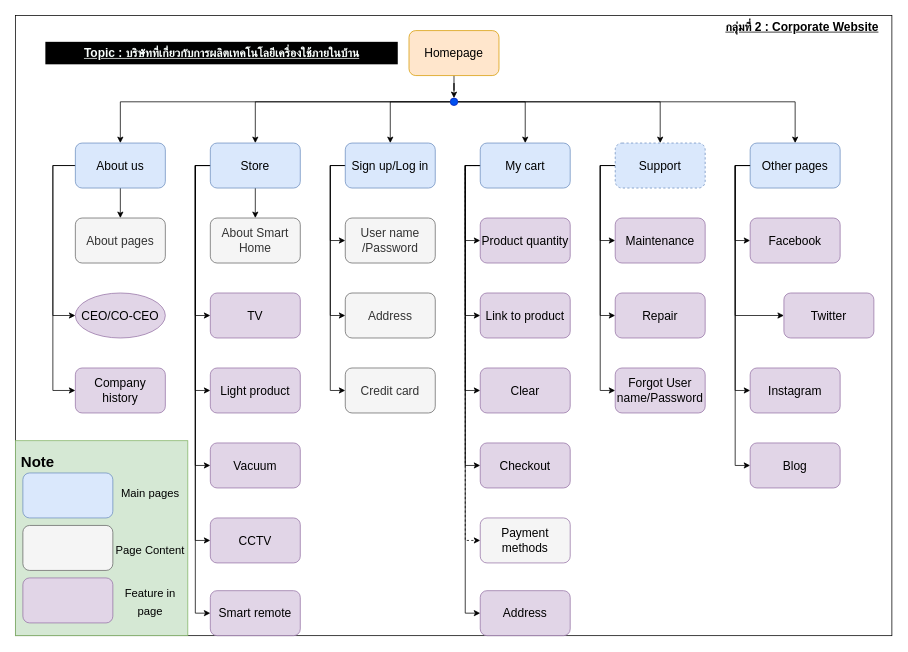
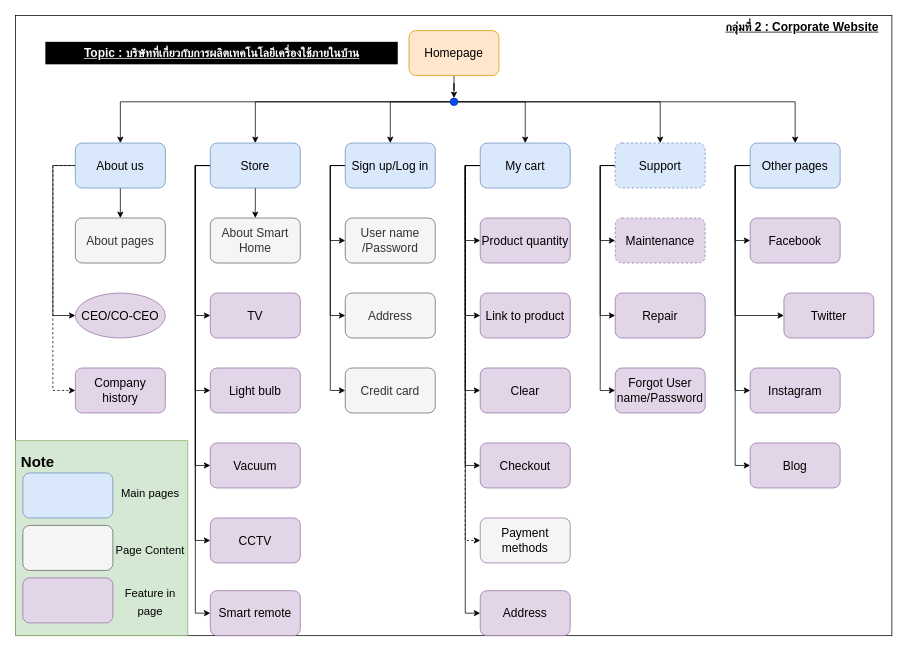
  <mxCell id="0" />
  <mxCell id="1" parent="0" />
  <mxCell id="2" value="" style="rounded=0;whiteSpace=wrap;html=1;fontSize=13;" vertex="1" parent="1"><mxGeometry width="1169" height="827" as="geometry" x="20" y="20" /></mxCell>
  <mxCell id="3" value="" style="edgeStyle=orthogonalEdgeStyle;rounded=0;orthogonalLoop=1;jettySize=auto;html=1;fontSize=14;" edge="1" parent="1" source="4" target="11"><mxGeometry relative="1" as="geometry" /></mxCell>
  <mxCell id="4" value="&lt;font style=&quot;font-size: 16px;&quot;&gt;Homepage&lt;/font&gt;" style="rounded=1;whiteSpace=wrap;html=1;fillColor=#ffe6cc;strokeColor=#d79b00;" vertex="1" parent="1"><mxGeometry x="545" y="40" width="120" height="60" as="geometry" /></mxCell>
  <mxCell id="5" style="edgeStyle=orthogonalEdgeStyle;rounded=0;orthogonalLoop=1;jettySize=auto;html=1;fontSize=14;" edge="1" parent="1" source="11" target="26"><mxGeometry relative="1" as="geometry" /></mxCell>
  <mxCell id="6" style="edgeStyle=orthogonalEdgeStyle;rounded=0;orthogonalLoop=1;jettySize=auto;html=1;entryX=0.5;entryY=0;entryDx=0;entryDy=0;fontSize=14;" edge="1" parent="1" source="11" target="22"><mxGeometry relative="1" as="geometry" /></mxCell>
  <mxCell id="7" style="edgeStyle=orthogonalEdgeStyle;rounded=0;orthogonalLoop=1;jettySize=auto;html=1;entryX=0.5;entryY=0;entryDx=0;entryDy=0;fontSize=14;" edge="1" parent="1" source="11" target="15"><mxGeometry relative="1" as="geometry" /></mxCell>
  <mxCell id="8" style="edgeStyle=orthogonalEdgeStyle;rounded=0;orthogonalLoop=1;jettySize=auto;html=1;fontSize=14;" edge="1" parent="1" source="11" target="33"><mxGeometry relative="1" as="geometry" /></mxCell>
  <mxCell id="9" style="edgeStyle=orthogonalEdgeStyle;rounded=0;orthogonalLoop=1;jettySize=auto;html=1;entryX=0.5;entryY=0;entryDx=0;entryDy=0;fontSize=14;" edge="1" parent="1" source="11" target="37"><mxGeometry relative="1" as="geometry" /></mxCell>
  <mxCell id="10" style="edgeStyle=orthogonalEdgeStyle;rounded=0;orthogonalLoop=1;jettySize=auto;html=1;fontSize=14;" edge="1" parent="1" source="11" target="41"><mxGeometry relative="1" as="geometry" /></mxCell>
  <mxCell id="11" value="" style="ellipse;whiteSpace=wrap;html=1;aspect=fixed;fontSize=14;fillColor=#0050ef;fontColor=#ffffff;strokeColor=#001DBC;" vertex="1" parent="1"><mxGeometry x="600" y="130" width="10" height="10" as="geometry" /></mxCell>
  <mxCell id="12" value="" style="edgeStyle=orthogonalEdgeStyle;rounded=0;orthogonalLoop=1;jettySize=auto;html=1;fontSize=16;" edge="1" parent="1" source="15" target="42"><mxGeometry relative="1" as="geometry" /></mxCell>
  <mxCell id="13" style="edgeStyle=orthogonalEdgeStyle;rounded=0;orthogonalLoop=1;jettySize=auto;html=1;fontSize=16;fontColor=#FAFFFD;" edge="1" parent="1" source="15" target="48"><mxGeometry relative="1" as="geometry"><Array as="points"><mxPoint x="70" y="220" /><mxPoint x="70" y="420" /></Array></mxGeometry></mxCell>
- <mxCell id="14" style="edgeStyle=orthogonalEdgeStyle;rounded=0;orthogonalLoop=1;jettySize=auto;html=1;entryX=0;entryY=0.5;entryDx=0;entryDy=0;fontSize=16;fontColor=#000000;" edge="1" parent="1" source="15" target="49"><mxGeometry relative="1" as="geometry"><Array as="points"><mxPoint x="70" y="220" /><mxPoint x="70" y="520" /></Array></mxGeometry></mxCell>
+ <mxCell id="14" style="edgeStyle=orthogonalEdgeStyle;rounded=0;orthogonalLoop=1;jettySize=auto;html=1;entryX=0;entryY=0.5;entryDx=0;entryDy=0;fontSize=16;fontColor=#000000;dashed=1;" edge="1" parent="1" source="15" target="49"><mxGeometry relative="1" as="geometry"><Array as="points"><mxPoint x="70" y="220" /><mxPoint x="70" y="520" /></Array></mxGeometry></mxCell>
  <mxCell id="15" value="&lt;font style=&quot;font-size: 16px;&quot;&gt;About us&lt;/font&gt;" style="rounded=1;whiteSpace=wrap;html=1;fontSize=14;fillColor=#dae8fc;strokeColor=#6c8ebf;" vertex="1" parent="1"><mxGeometry x="100" y="190" width="120" height="60" as="geometry" /></mxCell>
  <mxCell id="16" value="" style="edgeStyle=orthogonalEdgeStyle;rounded=0;orthogonalLoop=1;jettySize=auto;html=1;fontSize=16;" edge="1" parent="1" source="22" target="43"><mxGeometry relative="1" as="geometry" /></mxCell>
  <mxCell id="17" style="edgeStyle=orthogonalEdgeStyle;rounded=0;orthogonalLoop=1;jettySize=auto;html=1;entryX=0;entryY=0.5;entryDx=0;entryDy=0;fontSize=16;fontColor=#000000;" edge="1" parent="1" source="22" target="50"><mxGeometry relative="1" as="geometry"><Array as="points"><mxPoint x="260" y="220" /><mxPoint x="260" y="420" /></Array></mxGeometry></mxCell>
  <mxCell id="18" style="edgeStyle=orthogonalEdgeStyle;rounded=0;orthogonalLoop=1;jettySize=auto;html=1;entryX=0;entryY=0.5;entryDx=0;entryDy=0;fontSize=16;fontColor=#000000;" edge="1" parent="1" source="22" target="51"><mxGeometry relative="1" as="geometry"><Array as="points"><mxPoint x="260" y="220" /><mxPoint x="260" y="520" /></Array></mxGeometry></mxCell>
  <mxCell id="19" style="edgeStyle=orthogonalEdgeStyle;rounded=0;orthogonalLoop=1;jettySize=auto;html=1;entryX=0;entryY=0.5;entryDx=0;entryDy=0;fontSize=16;fontColor=#000000;" edge="1" parent="1" source="22" target="53"><mxGeometry relative="1" as="geometry"><Array as="points"><mxPoint x="260" y="220" /><mxPoint x="260" y="620" /></Array></mxGeometry></mxCell>
  <mxCell id="20" style="edgeStyle=orthogonalEdgeStyle;rounded=0;orthogonalLoop=1;jettySize=auto;html=1;entryX=0;entryY=0.5;entryDx=0;entryDy=0;fontSize=16;fontColor=#000000;" edge="1" parent="1" source="22" target="52"><mxGeometry relative="1" as="geometry"><Array as="points"><mxPoint x="260" y="220" /><mxPoint x="260" y="720" /></Array></mxGeometry></mxCell>
  <mxCell id="21" style="edgeStyle=orthogonalEdgeStyle;rounded=0;orthogonalLoop=1;jettySize=auto;html=1;entryX=0;entryY=0.5;entryDx=0;entryDy=0;fontSize=16;fontColor=#000000;" edge="1" parent="1" source="22" target="54"><mxGeometry relative="1" as="geometry"><Array as="points"><mxPoint x="260" y="220" /><mxPoint x="260" y="817" /></Array></mxGeometry></mxCell>
  <mxCell id="22" value="&lt;font style=&quot;font-size: 16px;&quot;&gt;Store&lt;/font&gt;" style="rounded=1;whiteSpace=wrap;html=1;fontSize=14;fillColor=#dae8fc;strokeColor=#6c8ebf;" vertex="1" parent="1"><mxGeometry x="280" y="190" width="120" height="60" as="geometry" /></mxCell>
  <mxCell id="23" style="edgeStyle=orthogonalEdgeStyle;rounded=0;orthogonalLoop=1;jettySize=auto;html=1;entryX=0;entryY=0.5;entryDx=0;entryDy=0;fontSize=16;" edge="1" parent="1" source="26" target="44"><mxGeometry relative="1" as="geometry"><Array as="points"><mxPoint x="440" y="220" /><mxPoint x="440" y="320" /></Array></mxGeometry></mxCell>
  <mxCell id="24" style="edgeStyle=orthogonalEdgeStyle;rounded=0;orthogonalLoop=1;jettySize=auto;html=1;entryX=0;entryY=0.5;entryDx=0;entryDy=0;fontSize=16;" edge="1" parent="1" source="26" target="45"><mxGeometry relative="1" as="geometry"><Array as="points"><mxPoint x="440" y="220" /><mxPoint x="440" y="420" /></Array></mxGeometry></mxCell>
  <mxCell id="25" style="edgeStyle=orthogonalEdgeStyle;rounded=0;orthogonalLoop=1;jettySize=auto;html=1;entryX=0;entryY=0.5;entryDx=0;entryDy=0;fontSize=16;" edge="1" parent="1" source="26" target="46"><mxGeometry relative="1" as="geometry"><Array as="points"><mxPoint x="440" y="220" /><mxPoint x="440" y="520" /></Array></mxGeometry></mxCell>
  <mxCell id="26" value="&lt;font style=&quot;font-size: 16px;&quot;&gt;Sign up/Log in&lt;/font&gt;" style="rounded=1;whiteSpace=wrap;html=1;fontSize=14;fillColor=#dae8fc;strokeColor=#6c8ebf;" vertex="1" parent="1"><mxGeometry x="460" y="190" width="120" height="60" as="geometry" /></mxCell>
  <mxCell id="27" style="edgeStyle=orthogonalEdgeStyle;rounded=0;orthogonalLoop=1;jettySize=auto;html=1;entryX=0;entryY=0.5;entryDx=0;entryDy=0;fontSize=16;fontColor=#000000;" edge="1" parent="1" source="33" target="55"><mxGeometry relative="1" as="geometry"><Array as="points"><mxPoint x="620" y="220" /><mxPoint x="620" y="320" /></Array></mxGeometry></mxCell>
  <mxCell id="28" style="edgeStyle=orthogonalEdgeStyle;rounded=0;orthogonalLoop=1;jettySize=auto;html=1;entryX=0;entryY=0.5;entryDx=0;entryDy=0;fontSize=16;fontColor=#000000;" edge="1" parent="1" source="33" target="56"><mxGeometry relative="1" as="geometry"><Array as="points"><mxPoint x="620" y="220" /><mxPoint x="620" y="420" /></Array></mxGeometry></mxCell>
  <mxCell id="29" style="edgeStyle=orthogonalEdgeStyle;rounded=0;orthogonalLoop=1;jettySize=auto;html=1;entryX=0;entryY=0.5;entryDx=0;entryDy=0;fontSize=16;fontColor=#000000;" edge="1" parent="1" source="33" target="57"><mxGeometry relative="1" as="geometry"><Array as="points"><mxPoint x="620" y="220" /><mxPoint x="620" y="520" /></Array></mxGeometry></mxCell>
  <mxCell id="30" style="edgeStyle=orthogonalEdgeStyle;rounded=0;orthogonalLoop=1;jettySize=auto;html=1;entryX=0;entryY=0.5;entryDx=0;entryDy=0;fontSize=16;fontColor=#000000;" edge="1" parent="1" source="33" target="58"><mxGeometry relative="1" as="geometry"><Array as="points"><mxPoint x="620" y="220" /><mxPoint x="620" y="620" /></Array></mxGeometry></mxCell>
  <mxCell id="31" style="edgeStyle=orthogonalEdgeStyle;rounded=0;orthogonalLoop=1;jettySize=auto;html=1;entryX=0;entryY=0.5;entryDx=0;entryDy=0;fontSize=16;fontColor=#000000;dashed=1;" edge="1" parent="1" source="33" target="59"><mxGeometry relative="1" as="geometry"><Array as="points"><mxPoint x="620" y="220" /><mxPoint x="620" y="720" /></Array></mxGeometry></mxCell>
  <mxCell id="32" style="edgeStyle=orthogonalEdgeStyle;rounded=0;orthogonalLoop=1;jettySize=auto;html=1;entryX=0;entryY=0.5;entryDx=0;entryDy=0;fontSize=16;fontColor=#000000;" edge="1" parent="1" source="33" target="60"><mxGeometry relative="1" as="geometry"><Array as="points"><mxPoint x="620" y="220" /><mxPoint x="620" y="817" /></Array></mxGeometry></mxCell>
  <mxCell id="33" value="&lt;font style=&quot;font-size: 16px;&quot;&gt;My cart&lt;/font&gt;" style="rounded=1;whiteSpace=wrap;html=1;fontSize=14;fillColor=#dae8fc;strokeColor=#6c8ebf;" vertex="1" parent="1"><mxGeometry x="640" y="190" width="120" height="60" as="geometry" /></mxCell>
  <mxCell id="34" style="edgeStyle=orthogonalEdgeStyle;rounded=0;orthogonalLoop=1;jettySize=auto;html=1;entryX=0;entryY=0.5;entryDx=0;entryDy=0;fontSize=16;fontColor=#000000;" edge="1" parent="1" source="37" target="61"><mxGeometry relative="1" as="geometry"><Array as="points"><mxPoint x="800" y="220" /><mxPoint x="800" y="320" /></Array></mxGeometry></mxCell>
  <mxCell id="35" style="edgeStyle=orthogonalEdgeStyle;rounded=0;orthogonalLoop=1;jettySize=auto;html=1;entryX=0;entryY=0.5;entryDx=0;entryDy=0;fontSize=16;fontColor=#000000;" edge="1" parent="1" source="37" target="62"><mxGeometry relative="1" as="geometry"><Array as="points"><mxPoint x="800" y="220" /><mxPoint x="800" y="420" /></Array></mxGeometry></mxCell>
  <mxCell id="36" style="edgeStyle=orthogonalEdgeStyle;rounded=0;orthogonalLoop=1;jettySize=auto;html=1;entryX=0;entryY=0.5;entryDx=0;entryDy=0;fontSize=16;fontColor=#000000;" edge="1" parent="1" source="37" target="63"><mxGeometry relative="1" as="geometry"><Array as="points"><mxPoint x="800" y="220" /><mxPoint x="800" y="520" /></Array></mxGeometry></mxCell>
  <mxCell id="37" value="&lt;font style=&quot;font-size: 16px;&quot;&gt;Support&lt;/font&gt;" style="rounded=1;whiteSpace=wrap;html=1;fontSize=14;fillColor=#dae8fc;strokeColor=#6c8ebf;dashed=1;" vertex="1" parent="1"><mxGeometry x="820" y="190" width="120" height="60" as="geometry" /></mxCell>
  <mxCell id="38" style="edgeStyle=orthogonalEdgeStyle;rounded=0;orthogonalLoop=1;jettySize=auto;html=1;entryX=0;entryY=0.5;entryDx=0;entryDy=0;fontSize=16;fontColor=#000000;" edge="1" parent="1" source="41" target="65"><mxGeometry relative="1" as="geometry"><Array as="points"><mxPoint x="980" y="220" /><mxPoint x="980" y="420" /></Array></mxGeometry></mxCell>
  <mxCell id="39" style="edgeStyle=orthogonalEdgeStyle;rounded=0;orthogonalLoop=1;jettySize=auto;html=1;entryX=0;entryY=0.5;entryDx=0;entryDy=0;fontSize=16;fontColor=#000000;" edge="1" parent="1" source="41" target="64"><mxGeometry relative="1" as="geometry"><Array as="points"><mxPoint x="980" y="220" /><mxPoint x="980" y="320" /></Array></mxGeometry></mxCell>
  <mxCell id="40" style="edgeStyle=orthogonalEdgeStyle;rounded=0;orthogonalLoop=1;jettySize=auto;html=1;entryX=0;entryY=0.5;entryDx=0;entryDy=0;fontSize=16;fontColor=#000000;" edge="1" parent="1" source="41" target="67"><mxGeometry relative="1" as="geometry"><Array as="points"><mxPoint x="980" y="220" /><mxPoint x="980" y="620" /></Array></mxGeometry></mxCell>
  <mxCell id="41" value="&lt;font style=&quot;font-size: 16px;&quot;&gt;Other pages&lt;/font&gt;" style="rounded=1;whiteSpace=wrap;html=1;fontSize=14;fillColor=#dae8fc;strokeColor=#6c8ebf;" vertex="1" parent="1"><mxGeometry x="1000" y="190" width="120" height="60" as="geometry" /></mxCell>
  <mxCell id="42" value="&lt;div style=&quot;text-align: left;&quot;&gt;&lt;font size=&quot;3&quot;&gt;About pages&lt;/font&gt;&lt;/div&gt;" style="whiteSpace=wrap;html=1;fontSize=14;fillColor=#f5f5f5;strokeColor=#666666;rounded=1;fontColor=#333333;" vertex="1" parent="1"><mxGeometry x="100" y="290" width="120" height="60" as="geometry" /></mxCell>
  <mxCell id="43" value="&lt;font size=&quot;3&quot;&gt;About Smart Home&lt;/font&gt;" style="whiteSpace=wrap;html=1;fontSize=14;fillColor=#f5f5f5;strokeColor=#666666;rounded=1;fontColor=#333333;" vertex="1" parent="1"><mxGeometry x="280" y="290" width="120" height="60" as="geometry" /></mxCell>
  <mxCell id="44" value="&lt;font size=&quot;3&quot;&gt;User name&lt;br&gt;/Password&lt;br&gt;&lt;/font&gt;" style="whiteSpace=wrap;html=1;fontSize=14;fillColor=#f5f5f5;strokeColor=#666666;rounded=1;fontColor=#333333;" vertex="1" parent="1"><mxGeometry x="460" y="290" width="120" height="60" as="geometry" /></mxCell>
  <mxCell id="45" value="&lt;font size=&quot;3&quot;&gt;Address&lt;br&gt;&lt;/font&gt;" style="whiteSpace=wrap;html=1;fontSize=14;fillColor=#f5f5f5;strokeColor=#666666;rounded=1;fontColor=#333333;" vertex="1" parent="1"><mxGeometry x="460" y="390" width="120" height="60" as="geometry" /></mxCell>
  <mxCell id="46" value="&lt;font size=&quot;3&quot;&gt;Credit card&lt;br&gt;&lt;/font&gt;" style="whiteSpace=wrap;html=1;fontSize=14;fillColor=#f5f5f5;strokeColor=#666666;rounded=1;fontColor=#333333;" vertex="1" parent="1"><mxGeometry x="460" y="490" width="120" height="60" as="geometry" /></mxCell>
  <mxCell id="47" value="&lt;b&gt;&lt;u&gt;Topic : บริษัทที่เกี่ยวกับการผลิตเทคโนโลยีเครื่องใช้ภายในบ้าน&lt;/u&gt;&lt;/b&gt;" style="text;html=1;align=center;verticalAlign=middle;resizable=0;points=[];autosize=1;strokeColor=none;fillColor=#000000;fontSize=16;fontColor=#FAFFFD;" vertex="1" parent="1"><mxGeometry x="60" y="55" width="470" height="30" as="geometry" /></mxCell>
  <mxCell id="48" value="&lt;font color=&quot;#000000&quot;&gt;&lt;span style=&quot;font-size: 16px;&quot;&gt;CEO/CO-CEO&lt;/span&gt;&lt;/font&gt;" style="ellipse;whiteSpace=wrap;html=1;fontSize=14;fillColor=#e1d5e7;strokeColor=#9673a6;" vertex="1" parent="1"><mxGeometry x="100" y="390" width="120" height="60" as="geometry" /></mxCell>
  <mxCell id="49" value="&lt;font style=&quot;font-size: 16px;&quot;&gt;Company history&lt;/font&gt;" style="rounded=1;whiteSpace=wrap;html=1;fontSize=14;fillColor=#e1d5e7;strokeColor=#9673a6;" vertex="1" parent="1"><mxGeometry x="100" y="490" width="120" height="60" as="geometry" /></mxCell>
  <mxCell id="50" value="&lt;font style=&quot;font-size: 16px;&quot;&gt;TV&lt;/font&gt;" style="rounded=1;whiteSpace=wrap;html=1;fontSize=14;fillColor=#e1d5e7;strokeColor=#9673a6;" vertex="1" parent="1"><mxGeometry x="280" y="390" width="120" height="60" as="geometry" /></mxCell>
- <mxCell id="51" value="&lt;font style=&quot;font-size: 16px;&quot;&gt;Light product&lt;/font&gt;" style="rounded=1;whiteSpace=wrap;html=1;fontSize=14;fillColor=#e1d5e7;strokeColor=#9673a6;" vertex="1" parent="1"><mxGeometry x="280" y="490" width="120" height="60" as="geometry" /></mxCell>
+ <mxCell id="51" value="&lt;font style=&quot;font-size: 16px;&quot;&gt;Light bulb&lt;/font&gt;" style="rounded=1;whiteSpace=wrap;html=1;fontSize=14;fillColor=#e1d5e7;strokeColor=#9673a6;" vertex="1" parent="1"><mxGeometry x="280" y="490" width="120" height="60" as="geometry" /></mxCell>
  <mxCell id="52" value="&lt;font style=&quot;font-size: 16px;&quot;&gt;CCTV&lt;/font&gt;" style="rounded=1;whiteSpace=wrap;html=1;fontSize=14;fillColor=#e1d5e7;strokeColor=#9673a6;" vertex="1" parent="1"><mxGeometry x="280" y="690" width="120" height="60" as="geometry" /></mxCell>
  <mxCell id="53" value="&lt;font style=&quot;font-size: 16px;&quot;&gt;Vacuum&lt;/font&gt;" style="rounded=1;whiteSpace=wrap;html=1;fontSize=14;fillColor=#e1d5e7;strokeColor=#9673a6;" vertex="1" parent="1"><mxGeometry x="280" y="590" width="120" height="60" as="geometry" /></mxCell>
  <mxCell id="54" value="&lt;font style=&quot;font-size: 16px;&quot;&gt;Smart remote&lt;/font&gt;" style="rounded=1;whiteSpace=wrap;html=1;fontSize=14;fillColor=#e1d5e7;strokeColor=#9673a6;" vertex="1" parent="1"><mxGeometry x="280" y="787" width="120" height="60" as="geometry" /></mxCell>
  <mxCell id="55" value="&lt;font style=&quot;font-size: 16px;&quot;&gt;Product quantity&lt;/font&gt;" style="rounded=1;whiteSpace=wrap;html=1;fontSize=14;fillColor=#e1d5e7;strokeColor=#9673a6;" vertex="1" parent="1"><mxGeometry x="640" y="290" width="120" height="60" as="geometry" /></mxCell>
  <mxCell id="56" value="&lt;font style=&quot;font-size: 16px;&quot;&gt;Link to product&lt;/font&gt;" style="rounded=1;whiteSpace=wrap;html=1;fontSize=14;fillColor=#e1d5e7;strokeColor=#9673a6;" vertex="1" parent="1"><mxGeometry x="640" y="390" width="120" height="60" as="geometry" /></mxCell>
  <mxCell id="57" value="&lt;font style=&quot;font-size: 16px;&quot;&gt;Clear&lt;/font&gt;" style="rounded=1;whiteSpace=wrap;html=1;fontSize=14;fillColor=#e1d5e7;strokeColor=#9673a6;" vertex="1" parent="1"><mxGeometry x="640" y="490" width="120" height="60" as="geometry" /></mxCell>
  <mxCell id="58" value="&lt;font style=&quot;font-size: 16px;&quot;&gt;Checkout&lt;/font&gt;" style="rounded=1;whiteSpace=wrap;html=1;fontSize=14;fillColor=#e1d5e7;strokeColor=#9673a6;" vertex="1" parent="1"><mxGeometry x="640" y="590" width="120" height="60" as="geometry" /></mxCell>
  <mxCell id="59" value="&lt;span style=&quot;font-size: 16px;&quot;&gt;Payment methods&lt;/span&gt;" style="rounded=1;whiteSpace=wrap;html=1;fontSize=14;fillColor=#f5f5f5;strokeColor=#9673a6;" vertex="1" parent="1"><mxGeometry x="640" y="690" width="120" height="60" as="geometry" /></mxCell>
  <mxCell id="60" value="&lt;font style=&quot;font-size: 16px;&quot;&gt;Address&lt;/font&gt;" style="rounded=1;whiteSpace=wrap;html=1;fontSize=14;fillColor=#e1d5e7;strokeColor=#9673a6;" vertex="1" parent="1"><mxGeometry x="640" y="787" width="120" height="60" as="geometry" /></mxCell>
- <mxCell id="61" value="&lt;font style=&quot;font-size: 16px;&quot;&gt;Maintenance&lt;/font&gt;" style="rounded=1;whiteSpace=wrap;html=1;fontSize=14;fillColor=#e1d5e7;strokeColor=#9673a6;" vertex="1" parent="1"><mxGeometry x="820" y="290" width="120" height="60" as="geometry" /></mxCell>
+ <mxCell id="61" value="&lt;font style=&quot;font-size: 16px;&quot;&gt;Maintenance&lt;/font&gt;" style="rounded=1;whiteSpace=wrap;html=1;fontSize=14;fillColor=#e1d5e7;strokeColor=#9673a6;dashed=1;" vertex="1" parent="1"><mxGeometry x="820" y="290" width="120" height="60" as="geometry" /></mxCell>
  <mxCell id="62" value="&lt;font style=&quot;font-size: 16px;&quot;&gt;Repair&lt;/font&gt;" style="rounded=1;whiteSpace=wrap;html=1;fontSize=14;fillColor=#e1d5e7;strokeColor=#9673a6;" vertex="1" parent="1"><mxGeometry x="820" y="390" width="120" height="60" as="geometry" /></mxCell>
  <mxCell id="63" value="&lt;font style=&quot;font-size: 16px;&quot;&gt;Forgot User name/Password&lt;/font&gt;" style="rounded=1;whiteSpace=wrap;html=1;fontSize=14;fillColor=#e1d5e7;strokeColor=#9673a6;" vertex="1" parent="1"><mxGeometry x="820" y="490" width="120" height="60" as="geometry" /></mxCell>
  <mxCell id="64" value="&lt;font style=&quot;font-size: 16px;&quot;&gt;Facebook&lt;/font&gt;" style="rounded=1;whiteSpace=wrap;html=1;fontSize=14;fillColor=#e1d5e7;strokeColor=#9673a6;" vertex="1" parent="1"><mxGeometry x="1000" y="290" width="120" height="60" as="geometry" /></mxCell>
  <mxCell id="65" value="&lt;font style=&quot;font-size: 16px;&quot;&gt;Twitter&lt;/font&gt;" style="rounded=1;whiteSpace=wrap;html=1;fontSize=14;fillColor=#e1d5e7;strokeColor=#9673a6;" vertex="1" parent="1"><mxGeometry x="1045" y="390" width="120" height="60" as="geometry" /></mxCell>
  <mxCell id="66" value="&lt;font style=&quot;font-size: 16px;&quot;&gt;Instagram&lt;/font&gt;" style="rounded=1;whiteSpace=wrap;html=1;fontSize=14;fillColor=#e1d5e7;strokeColor=#9673a6;" vertex="1" parent="1"><mxGeometry x="1000" y="490" width="120" height="60" as="geometry" /></mxCell>
  <mxCell id="67" value="&lt;font style=&quot;font-size: 16px;&quot;&gt;Blog&lt;/font&gt;" style="rounded=1;whiteSpace=wrap;html=1;fontSize=14;fillColor=#e1d5e7;strokeColor=#9673a6;" vertex="1" parent="1"><mxGeometry x="1000" y="590" width="120" height="60" as="geometry" /></mxCell>
  <mxCell id="68" style="edgeStyle=orthogonalEdgeStyle;rounded=0;orthogonalLoop=1;jettySize=auto;html=1;entryX=0;entryY=0.5;entryDx=0;entryDy=0;fontSize=16;fontColor=#000000;" edge="1" parent="1"><mxGeometry relative="1" as="geometry"><mxPoint x="1000" y="220" as="sourcePoint" /><mxPoint x="1000" y="520" as="targetPoint" /><Array as="points"><mxPoint x="980" y="220" /><mxPoint x="980" y="520" /></Array></mxGeometry></mxCell>
  <mxCell id="69" value="" style="rounded=0;whiteSpace=wrap;html=1;fontSize=16;fillColor=#d5e8d4;strokeColor=#82b366;" vertex="1" parent="1"><mxGeometry y="587" width="230" height="260" as="geometry" x="20" /></mxCell>
  <mxCell id="70" value="Note" style="text;html=1;strokeColor=none;fillColor=none;align=center;verticalAlign=middle;whiteSpace=wrap;rounded=0;fontSize=20;fontColor=#000000;fontStyle=1" vertex="1" parent="1"><mxGeometry y="600" width="60" height="30" as="geometry" x="20" /></mxCell>
  <mxCell id="71" value="" style="whiteSpace=wrap;html=1;fontSize=14;fillColor=#f5f5f5;strokeColor=#666666;rounded=1;fontColor=#333333;" vertex="1" parent="1"><mxGeometry x="30" y="700" width="120" height="60" as="geometry" /></mxCell>
  <mxCell id="72" value="" style="rounded=1;whiteSpace=wrap;html=1;fontSize=14;fillColor=#dae8fc;strokeColor=#6c8ebf;" vertex="1" parent="1"><mxGeometry x="30" y="630" width="120" height="60" as="geometry" /></mxCell>
  <mxCell id="73" value="" style="rounded=1;whiteSpace=wrap;html=1;fontSize=14;fillColor=#e1d5e7;strokeColor=#9673a6;" vertex="1" parent="1"><mxGeometry x="30" y="770" width="120" height="60" as="geometry" /></mxCell>
  <mxCell id="74" value="&lt;font style=&quot;font-size: 15px;&quot;&gt;Main pages&lt;/font&gt;" style="text;html=1;strokeColor=none;fillColor=none;align=center;verticalAlign=middle;whiteSpace=wrap;rounded=0;fontSize=20;fontColor=#000000;" vertex="1" parent="1"><mxGeometry x="150" y="640" width="100" height="30" as="geometry" /></mxCell>
  <mxCell id="75" value="&lt;font style=&quot;font-size: 15px;&quot;&gt;Page Content&lt;/font&gt;" style="text;html=1;strokeColor=none;fillColor=none;align=center;verticalAlign=middle;whiteSpace=wrap;rounded=0;fontSize=20;fontColor=#000000;" vertex="1" parent="1"><mxGeometry x="150" y="715" width="100" height="30" as="geometry" /></mxCell>
  <mxCell id="76" value="&lt;span style=&quot;font-size: 15px;&quot;&gt;Feature in page&lt;/span&gt;" style="text;html=1;strokeColor=none;fillColor=none;align=center;verticalAlign=middle;whiteSpace=wrap;rounded=0;fontSize=20;fontColor=#000000;" vertex="1" parent="1"><mxGeometry x="150" y="785" width="100" height="30" as="geometry" /></mxCell>
  <mxCell id="77" value="&lt;b&gt;&lt;u&gt;กลุ่มที่ 2 : Corporate Website&lt;/u&gt;&lt;/b&gt;" style="text;html=1;align=center;verticalAlign=middle;resizable=0;points=[];autosize=1;strokeColor=none;fillColor=none;fontSize=16;fontColor=#000000;" vertex="1" parent="1"><mxGeometry x="949" width="240" height="30" as="geometry" y="20" /></mxCell>
